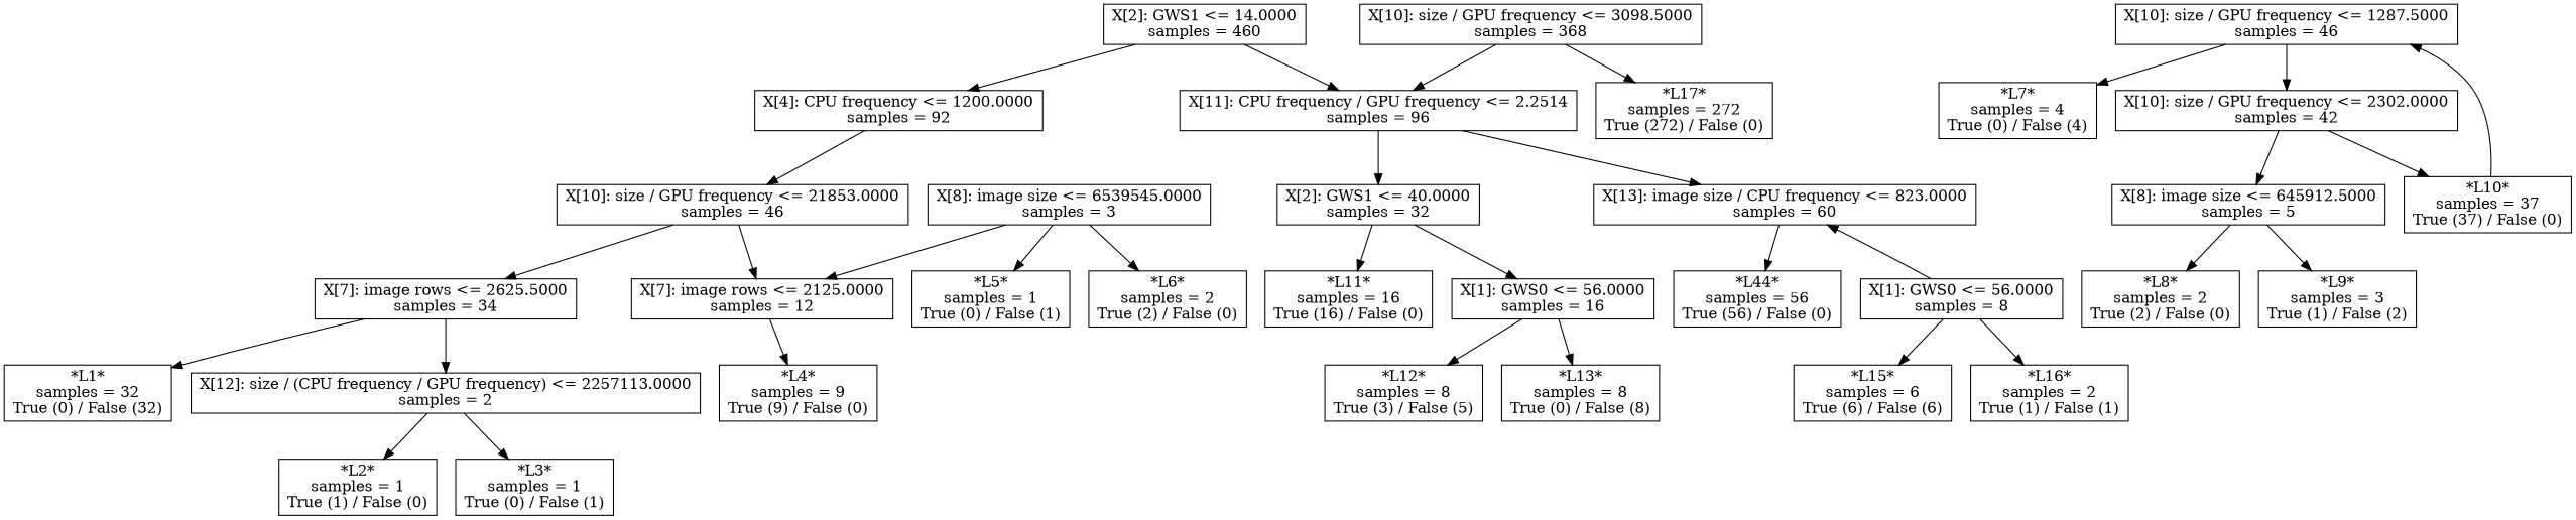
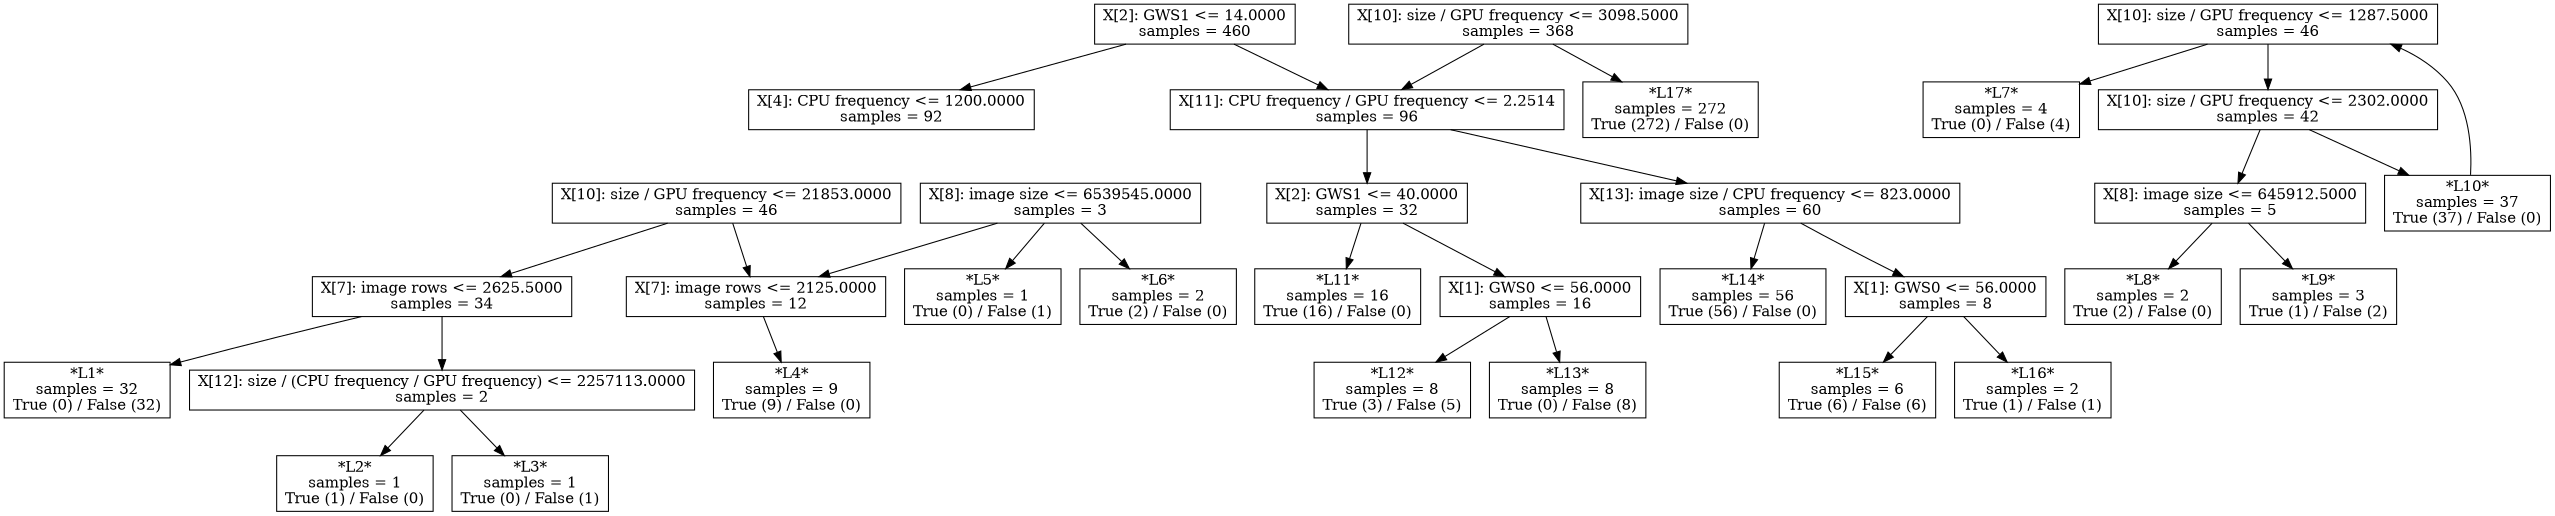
  digraph {
    node [shape=box]
    n1 [label="X[2]: GWS1 <= 14.0000\nsamples = 460"]
    n2 [label="X[4]: CPU frequency <= 1200.0000\nsamples = 92"]
    n3 [label="X[11]: CPU frequency / GPU frequency <= 2.2514\nsamples = 96"]
    n4 [label="X[10]: size / GPU frequency <= 21853.0000\nsamples = 46"]
    n5 [label="X[10]: size / GPU frequency <= 3098.5000\nsamples = 368"]
    n6 [label="*L17*\nsamples = 272\nTrue (272) / False (0)"]
    n7 [label="X[7]: image rows <= 2625.5000\nsamples = 34"]
    n8 [label="X[7]: image rows <= 2125.0000\nsamples = 12"]
    n9 [label="X[10]: size / GPU frequency <= 1287.5000\nsamples = 46"]
    n10 [label="*L7*\nsamples = 4\nTrue (0) / False (4)"]
    n11 [label="X[10]: size / GPU frequency <= 2302.0000\nsamples = 42"]
    n12 [label="*L1*\nsamples = 32\nTrue (0) / False (32)"]
    n13 [label="X[12]: size / (CPU frequency / GPU frequency) <= 2257113.0000\nsamples = 2"]
    n14 [label="*L4*\nsamples = 9\nTrue (9) / False (0)"]
    n15 [label="*L2*\nsamples = 1\nTrue (1) / False (0)"]
    n16 [label="*L3*\nsamples = 1\nTrue (0) / False (1)"]
    n17 [label="X[8]: image size <= 6539545.0000\nsamples = 3"]
    n18 [label="*L5*\nsamples = 1\nTrue (0) / False (1)"]
    n19 [label="*L6*\nsamples = 2\nTrue (2) / False (0)"]
    n20 [label="X[8]: image size <= 645912.5000\nsamples = 5"]
    n21 [label="*L10*\nsamples = 37\nTrue (37) / False (0)"]
    n22 [label="*L8*\nsamples = 2\nTrue (2) / False (0)"]
    n23 [label="*L9*\nsamples = 3\nTrue (1) / False (2)"]
    n24 [label="X[2]: GWS1 <= 40.0000\nsamples = 32"]
    n25 [label="X[13]: image size / CPU frequency <= 823.0000\nsamples = 60"]
    n26 [label="*L11*\nsamples = 16\nTrue (16) / False (0)"]
    n27 [label="X[1]: GWS0 <= 56.0000\nsamples = 16"]
-   n28 [label="*L44*\nsamples = 56\nTrue (56) / False (0)"]
+   n28 [label="*L14*\nsamples = 56\nTrue (56) / False (0)"]
    n29 [label="X[1]: GWS0 <= 56.0000\nsamples = 8"]
    n30 [label="*L12*\nsamples = 8\nTrue (3) / False (5)"]
    n31 [label="*L13*\nsamples = 8\nTrue (0) / False (8)"]
    n32 [label="*L15*\nsamples = 6\nTrue (6) / False (6)"]
    n33 [label="*L16*\nsamples = 2\nTrue (1) / False (1)"]
    n1 -> n2
    n1 -> n3
-   n2 -> n4
    n3 -> n24
    n3 -> n25
    n4 -> n7
    n4 -> n8
    n5 -> n3
    n5 -> n6
    n7 -> n12
    n7 -> n13
    n8 -> n14
    n9 -> n10
    n9 -> n11
    n11 -> n20
    n11 -> n21
    n13 -> n15
    n13 -> n16
    n17 -> n8
    n17 -> n18
    n17 -> n19
    n20 -> n22
    n20 -> n23
    n21 -> n9
    n24 -> n26
    n24 -> n27
    n25 -> n28
-   n29 -> n25
+   n25 -> n29
    n27 -> n30
    n27 -> n31
    n29 -> n32
    n29 -> n33
  }
